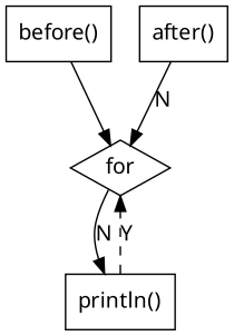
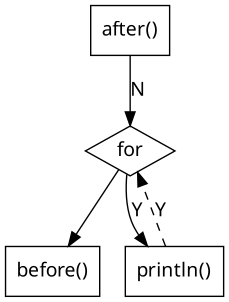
  digraph {
    compound=true
    fontname="Noto Sans"
    node [fillcolor=white fontname="Noto Sans" shape=rect style=filled]
    edge [fontname="Noto Sans"]
    n1 [label="before()"]
    n2 [label=for shape=diamond]
    n3 [label="println()"]
    n4 [label="after()"]
-   n1 -> n2
-   n2 -> n3 [label=N]
+   n2 -> n1
+   n2 -> n3 [label=Y]
    n3 -> n2 [label=Y style=dashed]
    n4 -> n2 [label=N]
  }
